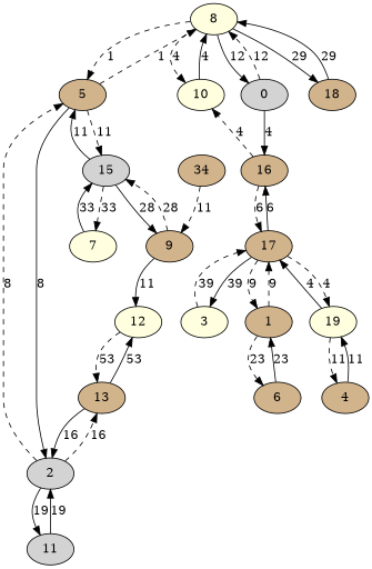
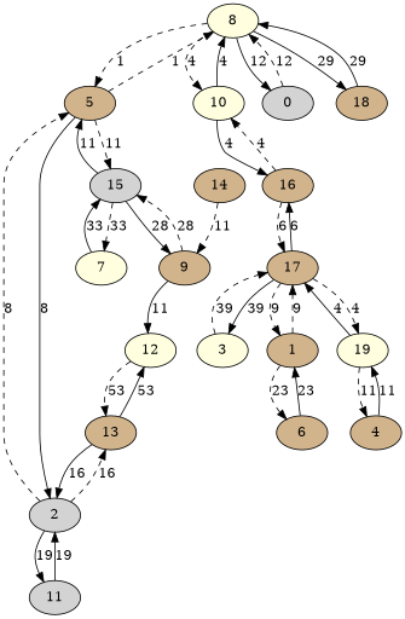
  digraph {
    node [fillcolor=tan style=filled]
    edge [style=dashed]
    8 [fillcolor=lightyellow]
    5
    2 [fillcolor=lightgrey]
    15 [fillcolor=lightgrey]
    10 [fillcolor=lightyellow]
    0 [fillcolor=lightgrey]
    18
    13
    11 [fillcolor=lightgrey]
    9
    7 [fillcolor=lightyellow]
    16
    19 [fillcolor=lightyellow]
    17
    4
    1
    3 [fillcolor=lightyellow]
    6
    12 [fillcolor=lightyellow]
-   14 [label=34]
+   14
    8 -> 5 [label=1]
    8 -> 10 [label=4]
    8 -> 0 [label=12 style=solid]
    8 -> 18 [label=29 style=solid]
    5 -> 8 [label=1]
    5 -> 2 [label=8 style=solid]
    5 -> 15 [label=11]
    2 -> 5 [label=8]
    2 -> 13 [label=16]
    2 -> 11 [label=19 style=solid]
    15 -> 5 [label=11 style=solid]
    15 -> 9 [label=28 style=solid]
    15 -> 7 [label=33]
    10 -> 8 [label=4 style=solid]
-   0 -> 16 [label=4 style=solid]
+   10 -> 16 [label=4 style=solid]
    0 -> 8 [label=12]
    18 -> 8 [label=29 style=solid]
    13 -> 2 [label=16 style=solid]
    13 -> 12 [label=53 style=solid]
    11 -> 2 [label=19 style=solid]
    9 -> 15 [label=28]
    9 -> 12 [label=11 style=solid]
    7 -> 15 [label=33 style=solid]
    16 -> 10 [label=4]
    16 -> 17 [label=6]
    19 -> 17 [label=4 style=solid]
    19 -> 4 [label=11]
    17 -> 16 [label=6 style=solid]
    17 -> 19 [label=4]
    17 -> 1 [label=9]
    17 -> 3 [label=39 style=solid]
    4 -> 19 [label=11 style=solid]
    1 -> 17 [label=9]
    1 -> 6 [label=23]
    3 -> 17 [label=39]
    6 -> 1 [label=23 style=solid]
    12 -> 13 [label=53]
    14 -> 9 [label=11]
  }
